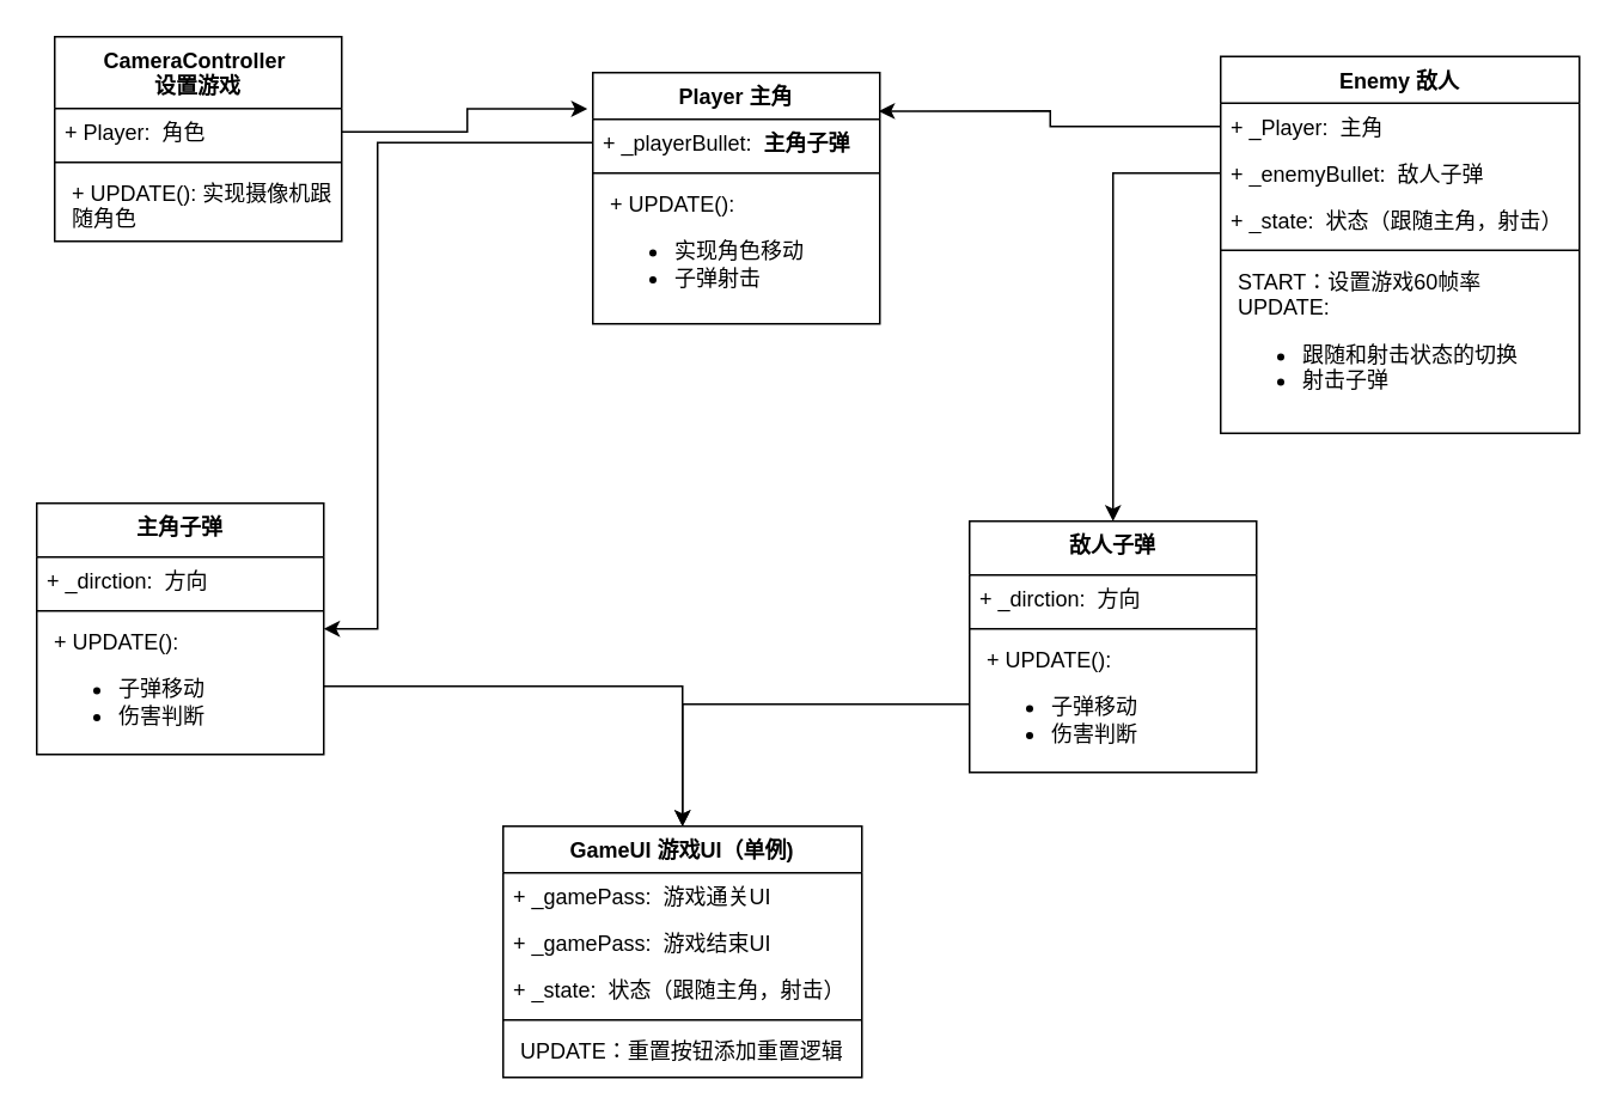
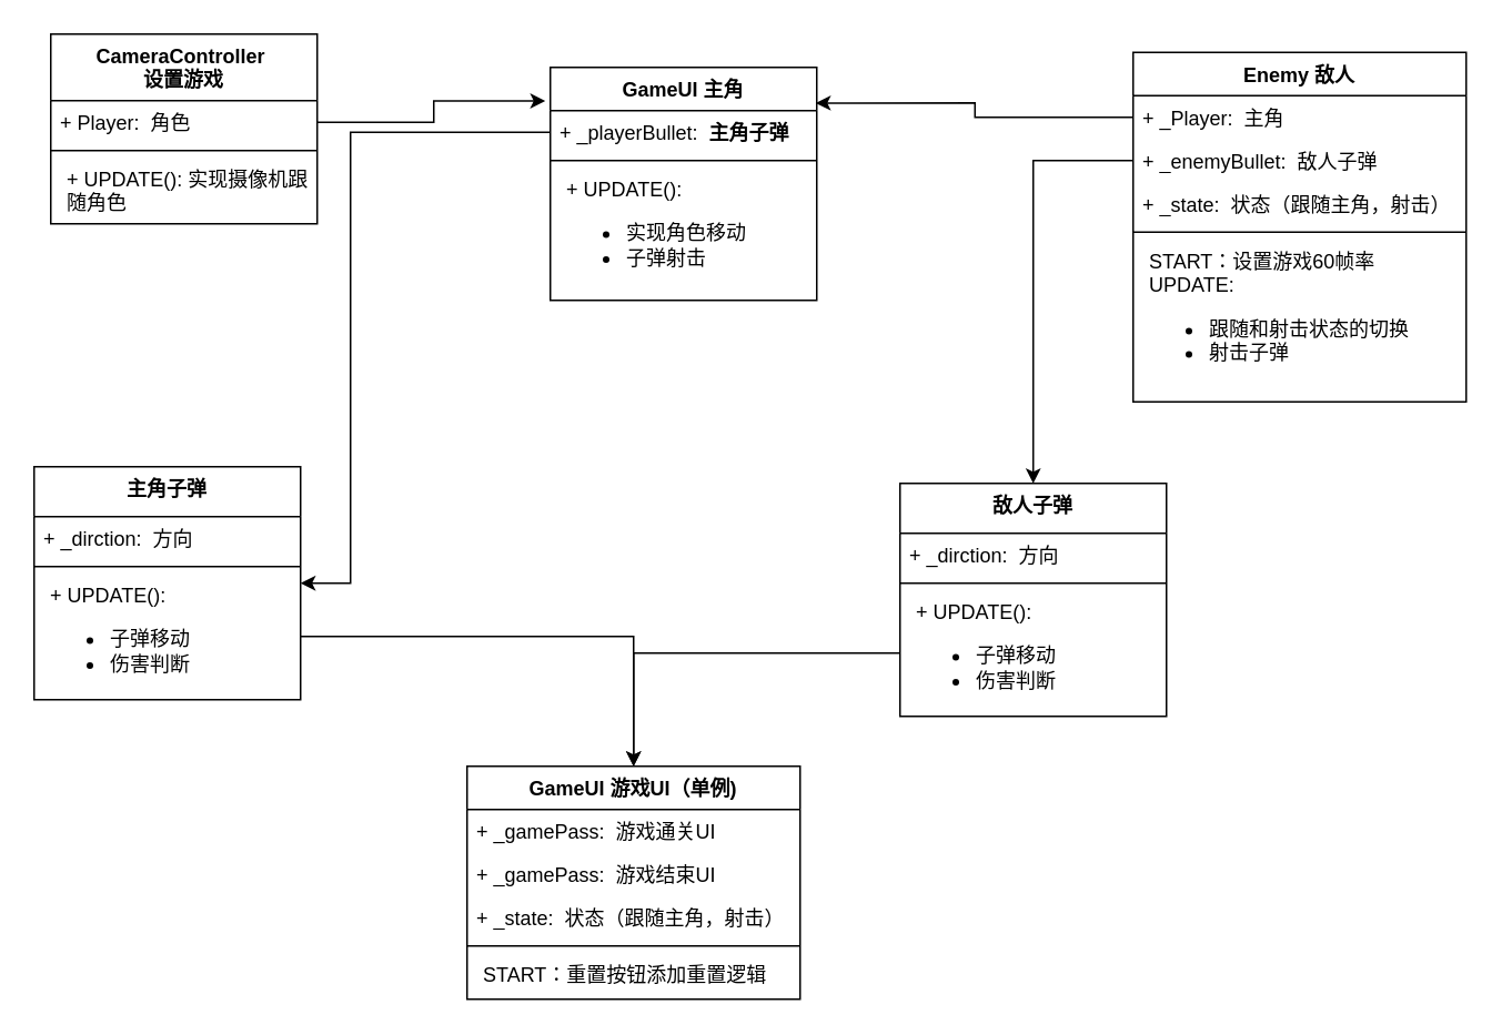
  <mxCell id="0" />
  <mxCell id="1" parent="0" />
- <mxCell id="2" value="&lt;b&gt;Player 主角&lt;/b&gt;&lt;div&gt;&lt;b&gt;&lt;br&gt;&lt;/b&gt;&lt;/div&gt;" style="swimlane;fontStyle=1;align=center;verticalAlign=top;childLayout=stackLayout;horizontal=1;startSize=26;horizontalStack=0;resizeParent=1;resizeParentMax=0;resizeLast=0;collapsible=1;marginBottom=0;whiteSpace=wrap;html=1;" vertex="1" parent="1"><mxGeometry x="330" y="40" width="160" height="140" as="geometry"><mxRectangle x="390" y="40" width="100" height="40" as="alternateBounds" /></mxGeometry></mxCell>
+ <mxCell id="2" value="&lt;b&gt;GameUI 主角&lt;/b&gt;&lt;div&gt;&lt;b&gt;&lt;br&gt;&lt;/b&gt;&lt;/div&gt;" style="swimlane;fontStyle=1;align=center;verticalAlign=top;childLayout=stackLayout;horizontal=1;startSize=26;horizontalStack=0;resizeParent=1;resizeParentMax=0;resizeLast=0;collapsible=1;marginBottom=0;whiteSpace=wrap;html=1;" vertex="1" parent="1"><mxGeometry x="330" y="40" width="160" height="140" as="geometry"><mxRectangle x="390" y="40" width="100" height="40" as="alternateBounds" /></mxGeometry></mxCell>
  <mxCell id="3" value="+ _playerBullet:&amp;nbsp;&amp;nbsp;&lt;span style=&quot;font-weight: 700; text-align: center;&quot;&gt;主角子弹&lt;/span&gt;&lt;div&gt;&lt;br&gt;&lt;/div&gt;" style="text;strokeColor=none;fillColor=none;align=left;verticalAlign=top;spacingLeft=4;spacingRight=4;overflow=hidden;rotatable=0;points=[[0,0.5],[1,0.5]];portConstraint=eastwest;whiteSpace=wrap;html=1;" vertex="1" parent="2"><mxGeometry y="26" width="160" height="26" as="geometry" /></mxCell>
  <mxCell id="4" value="" style="line;strokeWidth=1;fillColor=none;align=left;verticalAlign=middle;spacingTop=-1;spacingLeft=3;spacingRight=3;rotatable=0;labelPosition=right;points=[];portConstraint=eastwest;strokeColor=inherit;" vertex="1" parent="2"><mxGeometry y="52" width="160" height="8" as="geometry" /></mxCell>
  <mxCell id="5" value="&lt;p style=&quot;margin: 0px 0px 0px 4px;&quot;&gt;+ UPDATE():&amp;nbsp;&lt;/p&gt;&lt;p style=&quot;margin: 0px 0px 0px 4px;&quot;&gt;&lt;/p&gt;&lt;ul&gt;&lt;li&gt;实现角色移动&lt;/li&gt;&lt;li&gt;子弹射击&lt;/li&gt;&lt;/ul&gt;&lt;p&gt;&lt;/p&gt;" style="text;strokeColor=none;fillColor=none;align=left;verticalAlign=top;spacingLeft=4;spacingRight=4;overflow=hidden;rotatable=0;points=[[0,0.5],[1,0.5]];portConstraint=eastwest;whiteSpace=wrap;html=1;" vertex="1" parent="2"><mxGeometry y="60" width="160" height="80" as="geometry" /></mxCell>
  <mxCell id="6" value="&lt;div&gt;&lt;b&gt;CameraController&amp;nbsp;&lt;/b&gt;&lt;/div&gt;&lt;div&gt;&lt;b&gt;设置游戏&lt;/b&gt;&lt;/div&gt;" style="swimlane;fontStyle=1;align=center;verticalAlign=top;childLayout=stackLayout;horizontal=1;startSize=40;horizontalStack=0;resizeParent=1;resizeParentMax=0;resizeLast=0;collapsible=1;marginBottom=0;whiteSpace=wrap;html=1;" vertex="1" parent="1"><mxGeometry x="30" y="20" width="160" height="114" as="geometry"><mxRectangle x="100" y="26" width="150" height="40" as="alternateBounds" /></mxGeometry></mxCell>
  <mxCell id="7" value="+ Player:&amp;nbsp; 角色&lt;div&gt;&lt;br&gt;&lt;/div&gt;" style="text;strokeColor=none;fillColor=none;align=left;verticalAlign=top;spacingLeft=4;spacingRight=4;overflow=hidden;rotatable=0;points=[[0,0.5],[1,0.5]];portConstraint=eastwest;whiteSpace=wrap;html=1;" vertex="1" parent="6"><mxGeometry y="40" width="160" height="26" as="geometry" /></mxCell>
  <mxCell id="8" value="" style="line;strokeWidth=1;fillColor=none;align=left;verticalAlign=middle;spacingTop=-1;spacingLeft=3;spacingRight=3;rotatable=0;labelPosition=right;points=[];portConstraint=eastwest;strokeColor=inherit;" vertex="1" parent="6"><mxGeometry y="66" width="160" height="8" as="geometry" /></mxCell>
  <mxCell id="9" value="&lt;p style=&quot;margin: 0px 0px 0px 4px;&quot;&gt;+ UPDATE(): 实现摄像机跟随角色&lt;/p&gt;" style="text;strokeColor=none;fillColor=none;align=left;verticalAlign=top;spacingLeft=4;spacingRight=4;overflow=hidden;rotatable=0;points=[[0,0.5],[1,0.5]];portConstraint=eastwest;whiteSpace=wrap;html=1;" vertex="1" parent="6"><mxGeometry y="74" width="160" height="40" as="geometry" /></mxCell>
  <mxCell id="10" style="edgeStyle=orthogonalEdgeStyle;rounded=0;orthogonalLoop=1;jettySize=auto;html=1;exitX=1;exitY=0.5;exitDx=0;exitDy=0;entryX=-0.019;entryY=0.144;entryDx=0;entryDy=0;entryPerimeter=0;" edge="1" parent="1" source="7" target="2"><mxGeometry relative="1" as="geometry" /></mxCell>
  <mxCell id="11" value="&lt;b&gt;Enemy 敌人&lt;/b&gt;" style="swimlane;fontStyle=1;align=center;verticalAlign=top;childLayout=stackLayout;horizontal=1;startSize=26;horizontalStack=0;resizeParent=1;resizeParentMax=0;resizeLast=0;collapsible=1;marginBottom=0;whiteSpace=wrap;html=1;" vertex="1" parent="1"><mxGeometry x="680" y="31" width="200" height="210" as="geometry"><mxRectangle x="660" y="31" width="110" height="30" as="alternateBounds" /></mxGeometry></mxCell>
  <mxCell id="12" value="+ _Player:&amp;nbsp; 主角&lt;div&gt;&lt;br&gt;&lt;/div&gt;" style="text;strokeColor=none;fillColor=none;align=left;verticalAlign=top;spacingLeft=4;spacingRight=4;overflow=hidden;rotatable=0;points=[[0,0.5],[1,0.5]];portConstraint=eastwest;whiteSpace=wrap;html=1;" vertex="1" parent="11"><mxGeometry y="26" width="200" height="26" as="geometry" /></mxCell>
  <mxCell id="13" value="+ _enemyBullet:&amp;nbsp; 敌人子弹" style="text;strokeColor=none;fillColor=none;align=left;verticalAlign=top;spacingLeft=4;spacingRight=4;overflow=hidden;rotatable=0;points=[[0,0.5],[1,0.5]];portConstraint=eastwest;whiteSpace=wrap;html=1;" vertex="1" parent="11"><mxGeometry y="52" width="200" height="26" as="geometry" /></mxCell>
  <mxCell id="14" value="+ _state:&amp;nbsp; 状态（跟随主角，射击）" style="text;strokeColor=none;fillColor=none;align=left;verticalAlign=top;spacingLeft=4;spacingRight=4;overflow=hidden;rotatable=0;points=[[0,0.5],[1,0.5]];portConstraint=eastwest;whiteSpace=wrap;html=1;" vertex="1" parent="11"><mxGeometry y="78" width="200" height="26" as="geometry" /></mxCell>
  <mxCell id="15" value="" style="line;strokeWidth=1;fillColor=none;align=left;verticalAlign=middle;spacingTop=-1;spacingLeft=3;spacingRight=3;rotatable=0;labelPosition=right;points=[];portConstraint=eastwest;strokeColor=inherit;" vertex="1" parent="11"><mxGeometry y="104" width="200" height="8" as="geometry" /></mxCell>
  <mxCell id="16" value="&lt;p style=&quot;margin: 0px 0px 0px 4px;&quot;&gt;START：设置游戏60帧率&lt;/p&gt;&lt;p style=&quot;margin: 0px 0px 0px 4px;&quot;&gt;UPDATE:&lt;/p&gt;&lt;p style=&quot;margin: 0px 0px 0px 4px;&quot;&gt;&lt;/p&gt;&lt;ul&gt;&lt;li&gt;跟随和射击状态的&lt;span style=&quot;background-color: transparent; color: light-dark(rgb(0, 0, 0), rgb(255, 255, 255));&quot;&gt;切换&lt;/span&gt;&lt;/li&gt;&lt;li&gt;&lt;span style=&quot;background-color: transparent; color: light-dark(rgb(0, 0, 0), rgb(255, 255, 255));&quot;&gt;射击子弹&lt;/span&gt;&lt;/li&gt;&lt;/ul&gt;&lt;p&gt;&lt;/p&gt;" style="text;strokeColor=none;fillColor=none;align=left;verticalAlign=top;spacingLeft=4;spacingRight=4;overflow=hidden;rotatable=0;points=[[0,0.5],[1,0.5]];portConstraint=eastwest;whiteSpace=wrap;html=1;" vertex="1" parent="11"><mxGeometry y="112" width="200" height="98" as="geometry" /></mxCell>
  <mxCell id="17" value="主角子弹" style="swimlane;fontStyle=1;align=center;verticalAlign=top;childLayout=stackLayout;horizontal=1;startSize=30;horizontalStack=0;resizeParent=1;resizeParentMax=0;resizeLast=0;collapsible=1;marginBottom=0;whiteSpace=wrap;html=1;" vertex="1" parent="1"><mxGeometry x="20" y="280" width="160" height="140" as="geometry"><mxRectangle x="200" y="150" width="150" height="40" as="alternateBounds" /></mxGeometry></mxCell>
  <mxCell id="18" value="+ _dirction:&amp;nbsp; 方向&lt;div&gt;&lt;br&gt;&lt;/div&gt;" style="text;strokeColor=none;fillColor=none;align=left;verticalAlign=top;spacingLeft=4;spacingRight=4;overflow=hidden;rotatable=0;points=[[0,0.5],[1,0.5]];portConstraint=eastwest;whiteSpace=wrap;html=1;" vertex="1" parent="17"><mxGeometry y="30" width="160" height="26" as="geometry" /></mxCell>
  <mxCell id="19" value="" style="line;strokeWidth=1;fillColor=none;align=left;verticalAlign=middle;spacingTop=-1;spacingLeft=3;spacingRight=3;rotatable=0;labelPosition=right;points=[];portConstraint=eastwest;strokeColor=inherit;" vertex="1" parent="17"><mxGeometry y="56" width="160" height="8" as="geometry" /></mxCell>
  <mxCell id="20" value="&lt;p style=&quot;margin: 0px 0px 0px 4px;&quot;&gt;+ UPDATE():&amp;nbsp;&lt;/p&gt;&lt;p style=&quot;margin: 0px 0px 0px 4px;&quot;&gt;&lt;/p&gt;&lt;ul&gt;&lt;li&gt;子弹移动&lt;/li&gt;&lt;li&gt;伤害判断&lt;/li&gt;&lt;/ul&gt;&lt;p&gt;&lt;/p&gt;" style="text;strokeColor=none;fillColor=none;align=left;verticalAlign=top;spacingLeft=4;spacingRight=4;overflow=hidden;rotatable=0;points=[[0,0.5],[1,0.5]];portConstraint=eastwest;whiteSpace=wrap;html=1;" vertex="1" parent="17"><mxGeometry y="64" width="160" height="76" as="geometry" /></mxCell>
  <mxCell id="21" style="edgeStyle=orthogonalEdgeStyle;rounded=0;orthogonalLoop=1;jettySize=auto;html=1;entryX=0.996;entryY=0.153;entryDx=0;entryDy=0;entryPerimeter=0;" edge="1" parent="1" source="12" target="2"><mxGeometry relative="1" as="geometry" /></mxCell>
  <mxCell id="22" value="敌人子弹" style="swimlane;fontStyle=1;align=center;verticalAlign=top;childLayout=stackLayout;horizontal=1;startSize=30;horizontalStack=0;resizeParent=1;resizeParentMax=0;resizeLast=0;collapsible=1;marginBottom=0;whiteSpace=wrap;html=1;" vertex="1" parent="1"><mxGeometry x="540" y="290" width="160" height="140" as="geometry"><mxRectangle x="560" y="160" width="150" height="40" as="alternateBounds" /></mxGeometry></mxCell>
  <mxCell id="23" value="+ _dirction:&amp;nbsp; 方向&lt;div&gt;&lt;br&gt;&lt;/div&gt;" style="text;strokeColor=none;fillColor=none;align=left;verticalAlign=top;spacingLeft=4;spacingRight=4;overflow=hidden;rotatable=0;points=[[0,0.5],[1,0.5]];portConstraint=eastwest;whiteSpace=wrap;html=1;" vertex="1" parent="22"><mxGeometry y="30" width="160" height="26" as="geometry" /></mxCell>
  <mxCell id="24" value="" style="line;strokeWidth=1;fillColor=none;align=left;verticalAlign=middle;spacingTop=-1;spacingLeft=3;spacingRight=3;rotatable=0;labelPosition=right;points=[];portConstraint=eastwest;strokeColor=inherit;" vertex="1" parent="22"><mxGeometry y="56" width="160" height="8" as="geometry" /></mxCell>
  <mxCell id="25" value="&lt;p style=&quot;margin: 0px 0px 0px 4px;&quot;&gt;+ UPDATE():&amp;nbsp;&lt;/p&gt;&lt;p style=&quot;margin: 0px 0px 0px 4px;&quot;&gt;&lt;/p&gt;&lt;ul&gt;&lt;li&gt;子弹移动&lt;/li&gt;&lt;li&gt;伤害判断&lt;/li&gt;&lt;/ul&gt;&lt;p&gt;&lt;/p&gt;" style="text;strokeColor=none;fillColor=none;align=left;verticalAlign=top;spacingLeft=4;spacingRight=4;overflow=hidden;rotatable=0;points=[[0,0.5],[1,0.5]];portConstraint=eastwest;whiteSpace=wrap;html=1;" vertex="1" parent="22"><mxGeometry y="64" width="160" height="76" as="geometry" /></mxCell>
  <mxCell id="26" style="edgeStyle=orthogonalEdgeStyle;rounded=0;orthogonalLoop=1;jettySize=auto;html=1;exitX=0;exitY=0.5;exitDx=0;exitDy=0;" edge="1" parent="1" source="13" target="22"><mxGeometry relative="1" as="geometry" /></mxCell>
  <mxCell id="27" value="GameUI 游戏UI（单例)" style="swimlane;fontStyle=1;align=center;verticalAlign=top;childLayout=stackLayout;horizontal=1;startSize=26;horizontalStack=0;resizeParent=1;resizeParentMax=0;resizeLast=0;collapsible=1;marginBottom=0;whiteSpace=wrap;html=1;" vertex="1" parent="1"><mxGeometry x="280" y="460" width="200" height="140" as="geometry"><mxRectangle x="362" y="220" width="156" height="30" as="alternateBounds" /></mxGeometry></mxCell>
  <mxCell id="28" value="+ _gamePass:&amp;nbsp; 游戏通关UI&lt;div&gt;&lt;br&gt;&lt;/div&gt;" style="text;strokeColor=none;fillColor=none;align=left;verticalAlign=top;spacingLeft=4;spacingRight=4;overflow=hidden;rotatable=0;points=[[0,0.5],[1,0.5]];portConstraint=eastwest;whiteSpace=wrap;html=1;" vertex="1" parent="27"><mxGeometry y="26" width="200" height="26" as="geometry" /></mxCell>
  <mxCell id="29" value="+ _gamePass:&amp;nbsp; 游戏结束UI" style="text;strokeColor=none;fillColor=none;align=left;verticalAlign=top;spacingLeft=4;spacingRight=4;overflow=hidden;rotatable=0;points=[[0,0.5],[1,0.5]];portConstraint=eastwest;whiteSpace=wrap;html=1;" vertex="1" parent="27"><mxGeometry y="52" width="200" height="26" as="geometry" /></mxCell>
  <mxCell id="30" value="+ _state:&amp;nbsp; 状态（跟随主角，射击）" style="text;strokeColor=none;fillColor=none;align=left;verticalAlign=top;spacingLeft=4;spacingRight=4;overflow=hidden;rotatable=0;points=[[0,0.5],[1,0.5]];portConstraint=eastwest;whiteSpace=wrap;html=1;" vertex="1" parent="27"><mxGeometry y="78" width="200" height="26" as="geometry" /></mxCell>
  <mxCell id="31" value="" style="line;strokeWidth=1;fillColor=none;align=left;verticalAlign=middle;spacingTop=-1;spacingLeft=3;spacingRight=3;rotatable=0;labelPosition=right;points=[];portConstraint=eastwest;strokeColor=inherit;" vertex="1" parent="27"><mxGeometry y="104" width="200" height="8" as="geometry" /></mxCell>
- <mxCell id="32" value="&lt;p style=&quot;margin: 0px 0px 0px 4px;&quot;&gt;UPDATE：&lt;span style=&quot;background-color: transparent; color: light-dark(rgb(0, 0, 0), rgb(255, 255, 255));&quot;&gt;重置按钮添加重置逻辑&lt;/span&gt;&lt;/p&gt;&lt;p style=&quot;margin: 0px 0px 0px 4px;&quot;&gt;&lt;br&gt;&lt;/p&gt;&lt;p&gt;&lt;/p&gt;" style="text;strokeColor=none;fillColor=none;align=left;verticalAlign=top;spacingLeft=4;spacingRight=4;overflow=hidden;rotatable=0;points=[[0,0.5],[1,0.5]];portConstraint=eastwest;whiteSpace=wrap;html=1;" vertex="1" parent="27"><mxGeometry y="112" width="200" height="28" as="geometry" /></mxCell>
+ <mxCell id="32" value="&lt;p style=&quot;margin: 0px 0px 0px 4px;&quot;&gt;START：&lt;span style=&quot;background-color: transparent; color: light-dark(rgb(0, 0, 0), rgb(255, 255, 255));&quot;&gt;重置按钮添加重置逻辑&lt;/span&gt;&lt;/p&gt;&lt;p style=&quot;margin: 0px 0px 0px 4px;&quot;&gt;&lt;br&gt;&lt;/p&gt;&lt;p&gt;&lt;/p&gt;" style="text;strokeColor=none;fillColor=none;align=left;verticalAlign=top;spacingLeft=4;spacingRight=4;overflow=hidden;rotatable=0;points=[[0,0.5],[1,0.5]];portConstraint=eastwest;whiteSpace=wrap;html=1;" vertex="1" parent="27"><mxGeometry y="112" width="200" height="28" as="geometry" /></mxCell>
  <mxCell id="33" style="edgeStyle=orthogonalEdgeStyle;rounded=0;orthogonalLoop=1;jettySize=auto;html=1;" edge="1" parent="1" source="20" target="27"><mxGeometry relative="1" as="geometry" /></mxCell>
  <mxCell id="34" style="edgeStyle=orthogonalEdgeStyle;rounded=0;orthogonalLoop=1;jettySize=auto;html=1;" edge="1" parent="1" source="25" target="27"><mxGeometry relative="1" as="geometry" /></mxCell>
  <mxCell id="35" style="edgeStyle=orthogonalEdgeStyle;rounded=0;orthogonalLoop=1;jettySize=auto;html=1;" edge="1" parent="1" source="3" target="17"><mxGeometry relative="1" as="geometry"><Array as="points"><mxPoint x="210" y="79" /><mxPoint x="210" y="350" /></Array></mxGeometry></mxCell>
